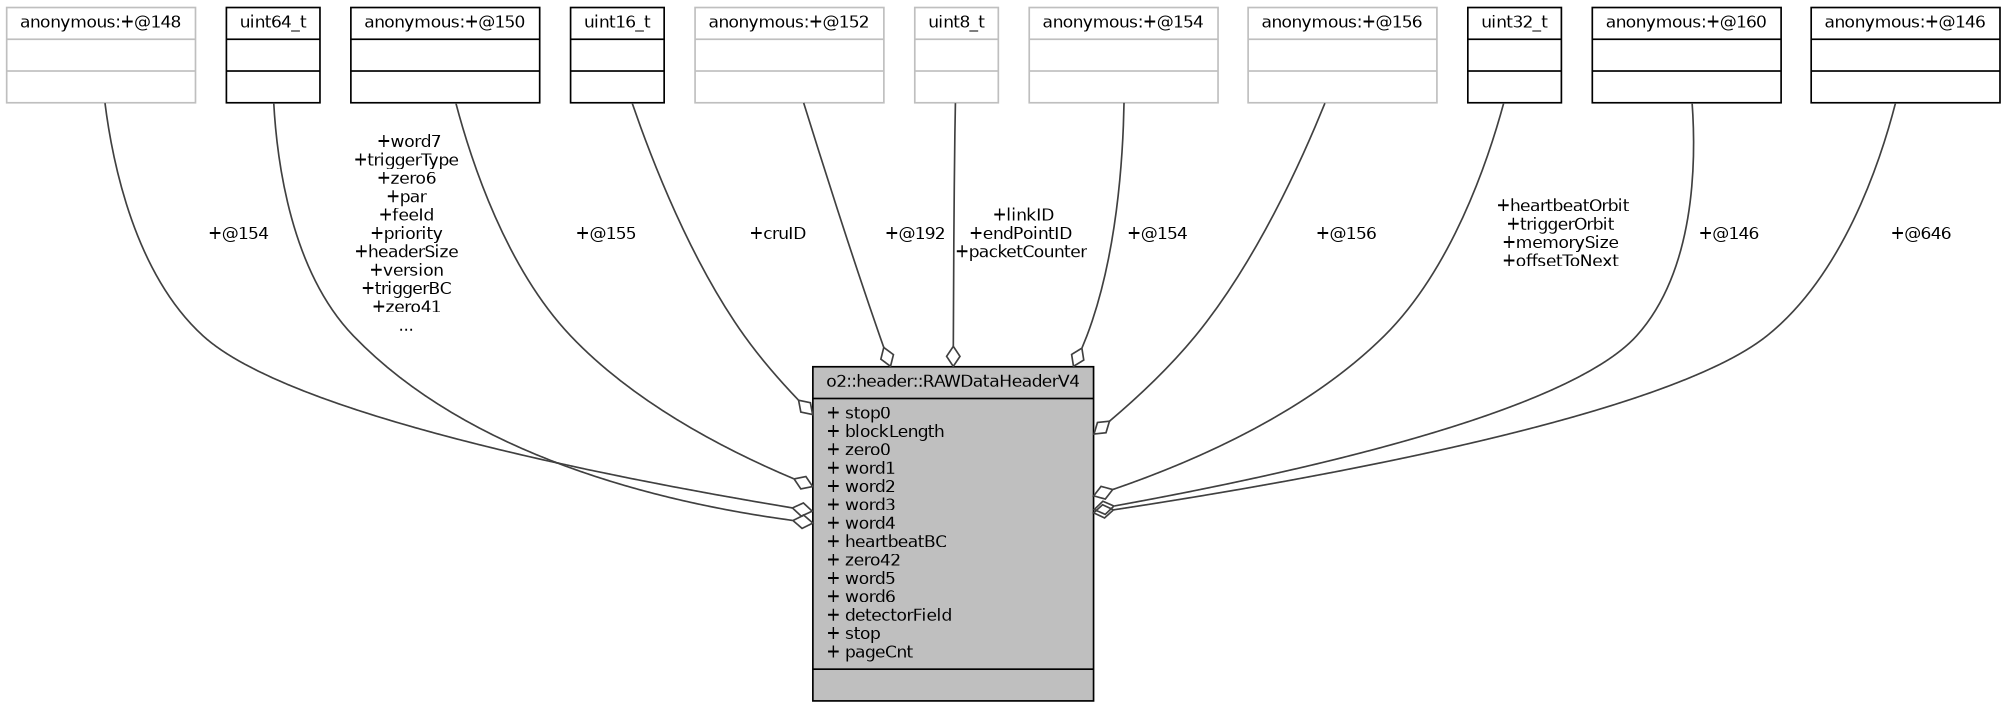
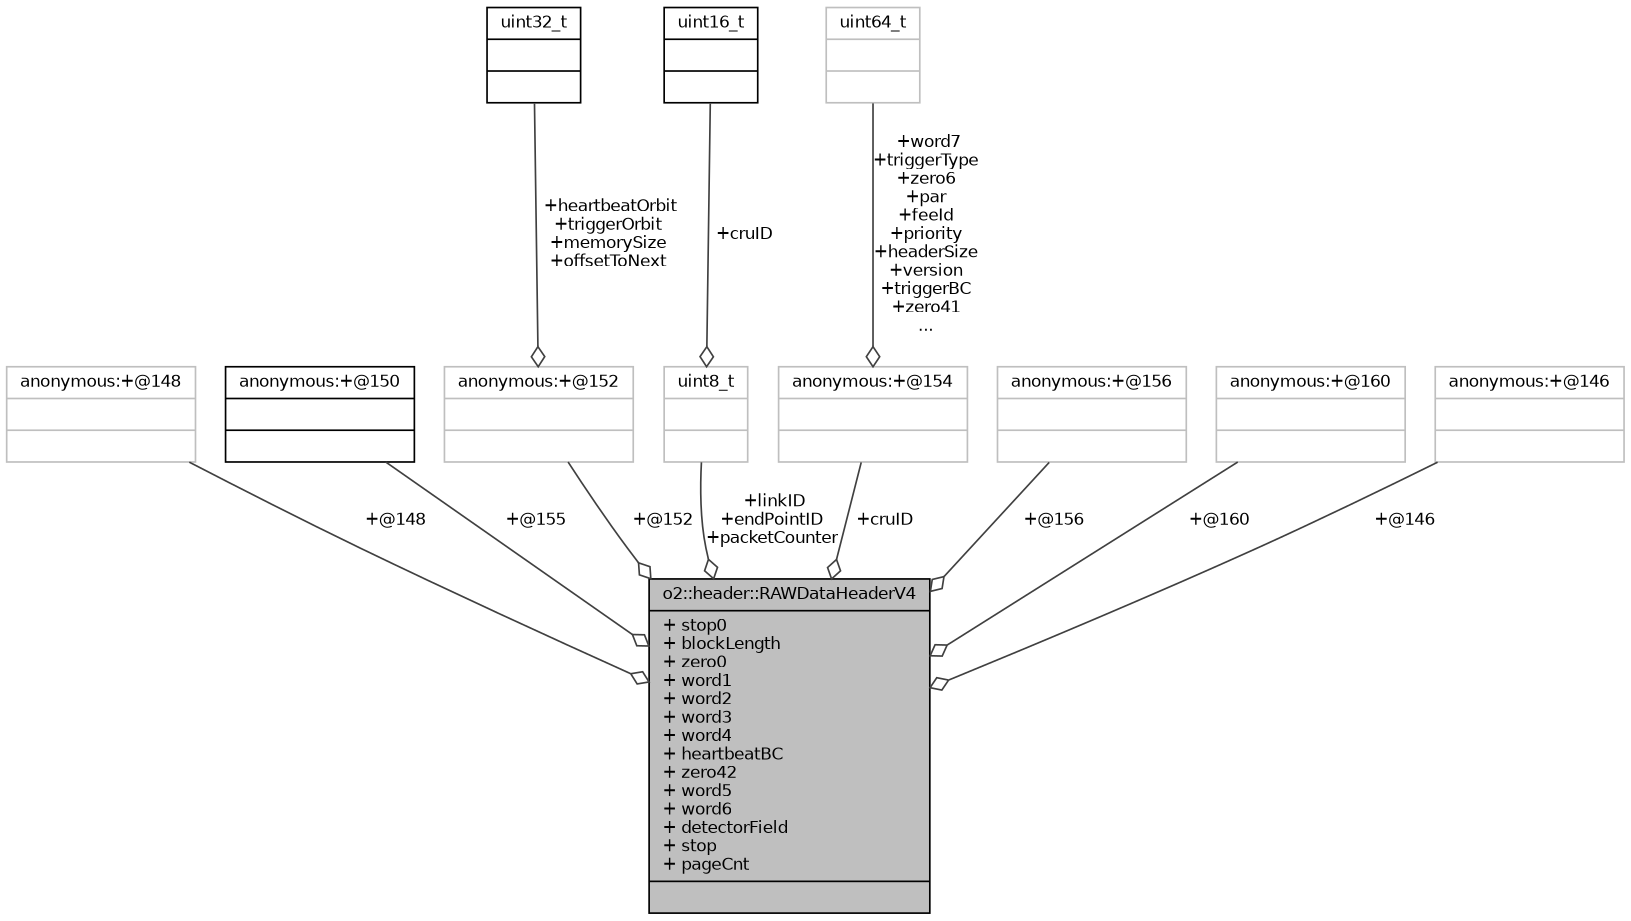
  digraph {
    node [color=grey75 fontname=Helvetica fontsize=10 shape=record]
    edge [arrowhead=odiamond color=grey25 fontname=Helvetica fontsize=10 labelfontname=Helvetica labelfontsize=10 style=solid]
    n1 [color=black fillcolor=grey75 fontcolor=black height=0.2 label="{o2::header::RAWDataHeaderV4\n|+ stop0\l+ blockLength\l+ zero0\l+ word1\l+ word2\l+ word3\l+ word4\l+ heartbeatBC\l+ zero42\l+ word5\l+ word6\l+ detectorField\l+ stop\l+ pageCnt\l|}" style=filled width=0.4]
    n2 [height=0.2 label="{anonymous:+@148\n||}" width=0.4]
-   n3 [color=black height=0.2 label="{uint64_t\n||}" width=0.4]
+   n3 [height=0.2 label="{uint64_t\n||}" width=0.4]
    n4 [color=black height=0.2 label="{anonymous:+@150\n||}" width=0.4]
    n5 [color=black height=0.2 label="{uint16_t\n||}" width=0.4]
    n6 [height=0.2 label="{anonymous:+@152\n||}" width=0.4]
    n7 [height=0.2 label="{uint8_t\n||}" width=0.4]
    n8 [height=0.2 label="{anonymous:+@154\n||}" width=0.4]
    n9 [height=0.2 label="{anonymous:+@156\n||}" width=0.4]
    n10 [color=black height=0.2 label="{uint32_t\n||}" width=0.4]
-   n11 [color=black height=0.2 label="{anonymous:+@160\n||}" width=0.4]
-   n12 [color=black height=0.2 label="{anonymous:+@146\n||}" width=0.4]
-   n2 -> n1 [label=" +@154"]
-   n3 -> n1 [label=" +word7\n+triggerType\n+zero6\n+par\n+feeId\n+priority\n+headerSize\n+version\n+triggerBC\n+zero41\n..."]
+   n11 [height=0.2 label="{anonymous:+@160\n||}" width=0.4]
+   n12 [height=0.2 label="{anonymous:+@146\n||}" width=0.4]
+   n2 -> n1 [label=" +@148"]
+   n3 -> n8 [label=" +word7\n+triggerType\n+zero6\n+par\n+feeId\n+priority\n+headerSize\n+version\n+triggerBC\n+zero41\n..."]
    n4 -> n1 [label=" +@155"]
-   n5 -> n1 [label=" +cruID"]
-   n6 -> n1 [label=" +@192"]
+   n5 -> n7 [label=" +cruID"]
+   n6 -> n1 [label=" +@152"]
    n7 -> n1 [label=" +linkID\n+endPointID\n+packetCounter"]
-   n8 -> n1 [label=" +@154"]
+   n8 -> n1 [label=" +cruID"]
    n9 -> n1 [label=" +@156"]
-   n10 -> n1 [label=" +heartbeatOrbit\n+triggerOrbit\n+memorySize\n+offsetToNext"]
-   n11 -> n1 [label=" +@146"]
-   n12 -> n1 [label=" +@646"]
+   n10 -> n6 [label=" +heartbeatOrbit\n+triggerOrbit\n+memorySize\n+offsetToNext"]
+   n11 -> n1 [label=" +@160"]
+   n12 -> n1 [label=" +@146"]
  }
